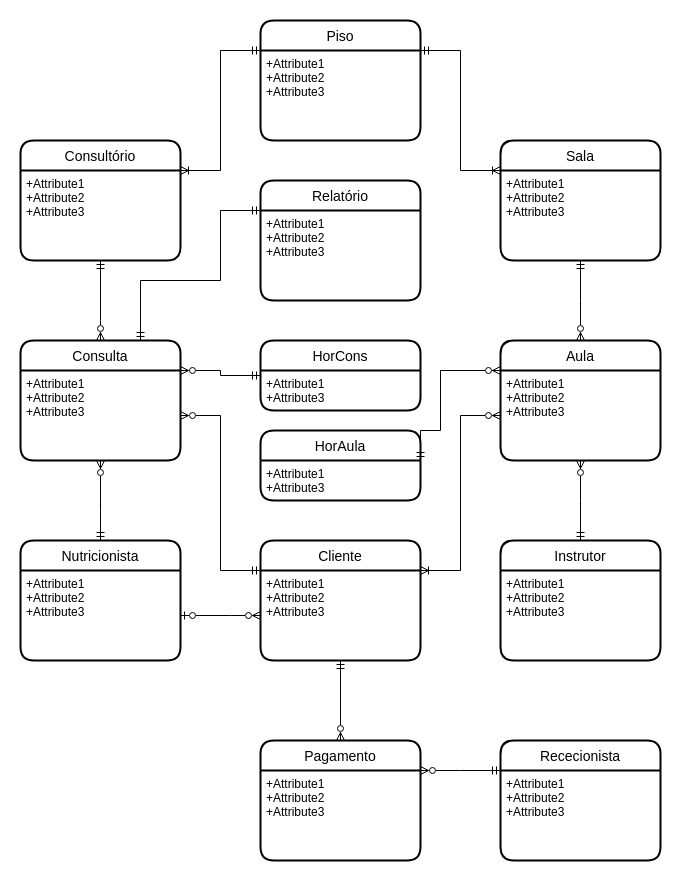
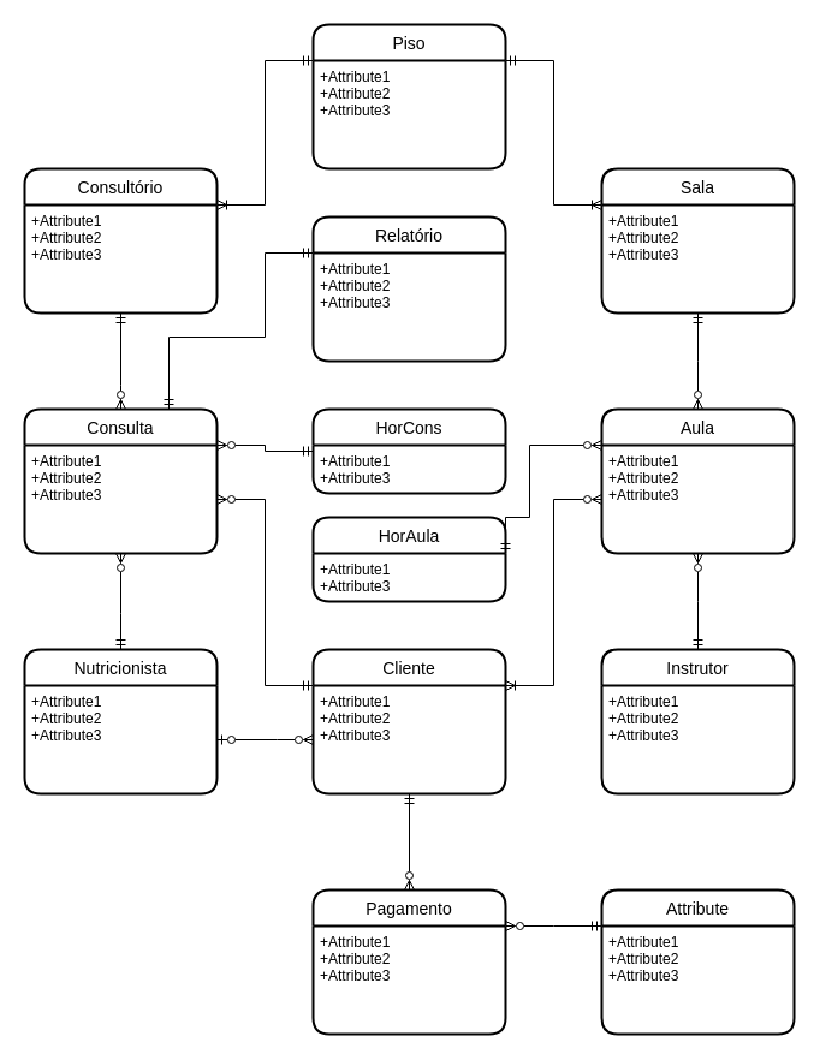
  <mxCell id="0" />
  <mxCell id="1" parent="0" />
- <mxCell id="2" value="Rececionista" style="swimlane;childLayout=stackLayout;horizontal=1;startSize=30;horizontalStack=0;rounded=1;fontSize=14;fontStyle=0;strokeWidth=2;resizeParent=0;resizeLast=1;shadow=0;dashed=0;align=center;" vertex="1" parent="1"><mxGeometry x="500" y="740" width="160" height="120" as="geometry" /></mxCell>
+ <mxCell id="2" value="Attribute" style="swimlane;childLayout=stackLayout;horizontal=1;startSize=30;horizontalStack=0;rounded=1;fontSize=14;fontStyle=0;strokeWidth=2;resizeParent=0;resizeLast=1;shadow=0;dashed=0;align=center;" vertex="1" parent="1"><mxGeometry x="500" y="740" width="160" height="120" as="geometry" /></mxCell>
  <mxCell id="3" value="+Attribute1&#10;+Attribute2&#10;+Attribute3" style="align=left;strokeColor=none;fillColor=none;spacingLeft=4;fontSize=12;verticalAlign=top;resizable=0;rotatable=0;part=1;" vertex="1" parent="2"><mxGeometry y="30" width="160" height="90" as="geometry" /></mxCell>
  <mxCell id="4" value="HorCons" style="swimlane;childLayout=stackLayout;horizontal=1;startSize=30;horizontalStack=0;rounded=1;fontSize=14;fontStyle=0;strokeWidth=2;resizeParent=0;resizeLast=1;shadow=0;dashed=0;align=center;" vertex="1" parent="1"><mxGeometry x="260" y="340" width="160" height="70" as="geometry" /></mxCell>
  <mxCell id="5" value="+Attribute1&#10;+Attribute3" style="align=left;strokeColor=none;fillColor=none;spacingLeft=4;fontSize=12;verticalAlign=top;resizable=0;rotatable=0;part=1;" vertex="1" parent="4"><mxGeometry y="30" width="160" height="40" as="geometry" /></mxCell>
  <mxCell id="6" value="Consultório" style="swimlane;childLayout=stackLayout;horizontal=1;startSize=30;horizontalStack=0;rounded=1;fontSize=14;fontStyle=0;strokeWidth=2;resizeParent=0;resizeLast=1;shadow=0;dashed=0;align=center;" vertex="1" parent="1"><mxGeometry x="20" y="140" width="160" height="120" as="geometry" /></mxCell>
  <mxCell id="7" value="+Attribute1&#10;+Attribute2&#10;+Attribute3" style="align=left;strokeColor=none;fillColor=none;spacingLeft=4;fontSize=12;verticalAlign=top;resizable=0;rotatable=0;part=1;" vertex="1" parent="6"><mxGeometry y="30" width="160" height="90" as="geometry" /></mxCell>
  <mxCell id="8" value="Sala" style="swimlane;childLayout=stackLayout;horizontal=1;startSize=30;horizontalStack=0;rounded=1;fontSize=14;fontStyle=0;strokeWidth=2;resizeParent=0;resizeLast=1;shadow=0;dashed=0;align=center;" vertex="1" parent="1"><mxGeometry x="500" y="140" width="160" height="120" as="geometry" /></mxCell>
  <mxCell id="9" value="+Attribute1&#10;+Attribute2&#10;+Attribute3" style="align=left;strokeColor=none;fillColor=none;spacingLeft=4;fontSize=12;verticalAlign=top;resizable=0;rotatable=0;part=1;" vertex="1" parent="8"><mxGeometry y="30" width="160" height="90" as="geometry" /></mxCell>
  <mxCell id="10" value="Aula" style="swimlane;childLayout=stackLayout;horizontal=1;startSize=30;horizontalStack=0;rounded=1;fontSize=14;fontStyle=0;strokeWidth=2;resizeParent=0;resizeLast=1;shadow=0;dashed=0;align=center;" vertex="1" parent="1"><mxGeometry x="500" y="340" width="160" height="120" as="geometry" /></mxCell>
  <mxCell id="11" value="+Attribute1&#10;+Attribute2&#10;+Attribute3" style="align=left;strokeColor=none;fillColor=none;spacingLeft=4;fontSize=12;verticalAlign=top;resizable=0;rotatable=0;part=1;" vertex="1" parent="10"><mxGeometry y="30" width="160" height="90" as="geometry" /></mxCell>
  <mxCell id="12" value="Consulta" style="swimlane;childLayout=stackLayout;horizontal=1;startSize=30;horizontalStack=0;rounded=1;fontSize=14;fontStyle=0;strokeWidth=2;resizeParent=0;resizeLast=1;shadow=0;dashed=0;align=center;" vertex="1" parent="1"><mxGeometry x="20" y="340" width="160" height="120" as="geometry" /></mxCell>
  <mxCell id="13" value="+Attribute1&#10;+Attribute2&#10;+Attribute3" style="align=left;strokeColor=none;fillColor=none;spacingLeft=4;fontSize=12;verticalAlign=top;resizable=0;rotatable=0;part=1;" vertex="1" parent="12"><mxGeometry y="30" width="160" height="90" as="geometry" /></mxCell>
  <mxCell id="14" value="Pagamento" style="swimlane;childLayout=stackLayout;horizontal=1;startSize=30;horizontalStack=0;rounded=1;fontSize=14;fontStyle=0;strokeWidth=2;resizeParent=0;resizeLast=1;shadow=0;dashed=0;align=center;" vertex="1" parent="1"><mxGeometry x="260" y="740" width="160" height="120" as="geometry" /></mxCell>
  <mxCell id="15" value="+Attribute1&#10;+Attribute2&#10;+Attribute3" style="align=left;strokeColor=none;fillColor=none;spacingLeft=4;fontSize=12;verticalAlign=top;resizable=0;rotatable=0;part=1;" vertex="1" parent="14"><mxGeometry y="30" width="160" height="90" as="geometry" /></mxCell>
  <mxCell id="16" value="Relatório" style="swimlane;childLayout=stackLayout;horizontal=1;startSize=30;horizontalStack=0;rounded=1;fontSize=14;fontStyle=0;strokeWidth=2;resizeParent=0;resizeLast=1;shadow=0;dashed=0;align=center;" vertex="1" parent="1"><mxGeometry x="260" y="180" width="160" height="120" as="geometry" /></mxCell>
  <mxCell id="17" value="+Attribute1&#10;+Attribute2&#10;+Attribute3" style="align=left;strokeColor=none;fillColor=none;spacingLeft=4;fontSize=12;verticalAlign=top;resizable=0;rotatable=0;part=1;" vertex="1" parent="16"><mxGeometry y="30" width="160" height="90" as="geometry" /></mxCell>
  <mxCell id="18" value="Nutricionista" style="swimlane;childLayout=stackLayout;horizontal=1;startSize=30;horizontalStack=0;rounded=1;fontSize=14;fontStyle=0;strokeWidth=2;resizeParent=0;resizeLast=1;shadow=0;dashed=0;align=center;" vertex="1" parent="1"><mxGeometry x="20" y="540" width="160" height="120" as="geometry" /></mxCell>
  <mxCell id="19" value="+Attribute1&#10;+Attribute2&#10;+Attribute3" style="align=left;strokeColor=none;fillColor=none;spacingLeft=4;fontSize=12;verticalAlign=top;resizable=0;rotatable=0;part=1;" vertex="1" parent="18"><mxGeometry y="30" width="160" height="90" as="geometry" /></mxCell>
  <mxCell id="20" value="Instrutor" style="swimlane;childLayout=stackLayout;horizontal=1;startSize=30;horizontalStack=0;rounded=1;fontSize=14;fontStyle=0;strokeWidth=2;resizeParent=0;resizeLast=1;shadow=0;dashed=0;align=center;" vertex="1" parent="1"><mxGeometry x="500" y="540" width="160" height="120" as="geometry" /></mxCell>
  <mxCell id="21" value="+Attribute1&#10;+Attribute2&#10;+Attribute3" style="align=left;strokeColor=none;fillColor=none;spacingLeft=4;fontSize=12;verticalAlign=top;resizable=0;rotatable=0;part=1;" vertex="1" parent="20"><mxGeometry y="30" width="160" height="90" as="geometry" /></mxCell>
  <mxCell id="22" value="Cliente" style="swimlane;childLayout=stackLayout;horizontal=1;startSize=30;horizontalStack=0;rounded=1;fontSize=14;fontStyle=0;strokeWidth=2;resizeParent=0;resizeLast=1;shadow=0;dashed=0;align=center;" vertex="1" parent="1"><mxGeometry x="260" y="540" width="160" height="120" as="geometry" /></mxCell>
  <mxCell id="23" value="+Attribute1&#10;+Attribute2&#10;+Attribute3" style="align=left;strokeColor=none;fillColor=none;spacingLeft=4;fontSize=12;verticalAlign=top;resizable=0;rotatable=0;part=1;" vertex="1" parent="22"><mxGeometry y="30" width="160" height="90" as="geometry" /></mxCell>
  <mxCell id="24" value="Piso" style="swimlane;childLayout=stackLayout;horizontal=1;startSize=30;horizontalStack=0;rounded=1;fontSize=14;fontStyle=0;strokeWidth=2;resizeParent=0;resizeLast=1;shadow=0;dashed=0;align=center;" vertex="1" parent="1"><mxGeometry x="260" y="20" width="160" height="120" as="geometry" /></mxCell>
  <mxCell id="25" value="+Attribute1&#10;+Attribute2&#10;+Attribute3" style="align=left;strokeColor=none;fillColor=none;spacingLeft=4;fontSize=12;verticalAlign=top;resizable=0;rotatable=0;part=1;" vertex="1" parent="24"><mxGeometry y="30" width="160" height="90" as="geometry" /></mxCell>
  <mxCell id="26" value="" style="edgeStyle=orthogonalEdgeStyle;fontSize=12;html=1;endArrow=ERoneToMany;startArrow=ERmandOne;rounded=0;entryX=1;entryY=0.25;entryDx=0;entryDy=0;exitX=0;exitY=0;exitDx=0;exitDy=0;" edge="1" parent="1" source="25" target="6"><mxGeometry width="100" height="100" relative="1" as="geometry"><mxPoint x="-170" y="280" as="sourcePoint" /><mxPoint x="-70" y="180" as="targetPoint" /><Array as="points"><mxPoint x="220" y="50" /><mxPoint x="220" y="170" /></Array></mxGeometry></mxCell>
  <mxCell id="27" value="" style="edgeStyle=orthogonalEdgeStyle;fontSize=12;html=1;endArrow=ERoneToMany;startArrow=ERmandOne;rounded=0;entryX=0;entryY=0;entryDx=0;entryDy=0;exitX=1;exitY=0;exitDx=0;exitDy=0;" edge="1" parent="1" source="25" target="9"><mxGeometry width="100" height="100" relative="1" as="geometry"><mxPoint x="270" y="20" as="sourcePoint" /><mxPoint x="110" y="150" as="targetPoint" /><Array as="points"><mxPoint x="460" y="50" /><mxPoint x="460" y="170" /></Array></mxGeometry></mxCell>
  <mxCell id="28" value="" style="edgeStyle=orthogonalEdgeStyle;fontSize=12;html=1;endArrow=ERzeroToMany;startArrow=ERmandOne;rounded=0;entryX=0.5;entryY=0;entryDx=0;entryDy=0;exitX=0.5;exitY=1;exitDx=0;exitDy=0;endFill=0;" edge="1" parent="1" source="9" target="10"><mxGeometry width="100" height="100" relative="1" as="geometry"><mxPoint x="280" y="30" as="sourcePoint" /><mxPoint x="120" y="160" as="targetPoint" /><Array as="points"><mxPoint x="580" y="300" /><mxPoint x="580" y="300" /></Array></mxGeometry></mxCell>
  <mxCell id="29" value="" style="edgeStyle=orthogonalEdgeStyle;fontSize=12;html=1;endArrow=ERzeroToMany;startArrow=ERmandOne;rounded=0;entryX=0.5;entryY=1;entryDx=0;entryDy=0;exitX=0.5;exitY=0;exitDx=0;exitDy=0;endFill=0;" edge="1" parent="1" source="20" target="11"><mxGeometry width="100" height="100" relative="1" as="geometry"><mxPoint x="590" y="270" as="sourcePoint" /><mxPoint x="590" y="350" as="targetPoint" /><Array as="points"><mxPoint x="580" y="500" /><mxPoint x="580" y="500" /></Array></mxGeometry></mxCell>
  <mxCell id="30" value="" style="edgeStyle=orthogonalEdgeStyle;fontSize=12;html=1;endArrow=ERoneToMany;startArrow=ERzeroToMany;rounded=0;entryX=1;entryY=0;entryDx=0;entryDy=0;exitX=0;exitY=0.5;exitDx=0;exitDy=0;endFill=0;startFill=0;" edge="1" parent="1" source="11" target="23"><mxGeometry width="100" height="100" relative="1" as="geometry"><mxPoint x="590" y="550" as="sourcePoint" /><mxPoint x="590" y="470" as="targetPoint" /><Array as="points"><mxPoint x="460" y="415" /><mxPoint x="460" y="570" /></Array></mxGeometry></mxCell>
  <mxCell id="31" value="" style="edgeStyle=orthogonalEdgeStyle;fontSize=12;html=1;endArrow=ERzeroToMany;startArrow=ERmandOne;rounded=0;entryX=1;entryY=0;entryDx=0;entryDy=0;exitX=0;exitY=0;exitDx=0;exitDy=0;endFill=0;" edge="1" parent="1" source="3" target="15"><mxGeometry width="100" height="100" relative="1" as="geometry"><mxPoint x="590" y="550" as="sourcePoint" /><mxPoint x="590" y="470" as="targetPoint" /><Array as="points"><mxPoint x="460" y="770" /><mxPoint x="460" y="770" /></Array></mxGeometry></mxCell>
  <mxCell id="32" value="" style="edgeStyle=orthogonalEdgeStyle;fontSize=12;html=1;endArrow=ERzeroToMany;startArrow=ERmandOne;rounded=0;entryX=0.5;entryY=0;entryDx=0;entryDy=0;exitX=0.5;exitY=1;exitDx=0;exitDy=0;endFill=0;" edge="1" parent="1" source="23" target="14"><mxGeometry width="100" height="100" relative="1" as="geometry"><mxPoint x="510" y="780" as="sourcePoint" /><mxPoint x="430" y="780" as="targetPoint" /><Array as="points" /></mxGeometry></mxCell>
  <mxCell id="33" value="" style="edgeStyle=orthogonalEdgeStyle;fontSize=12;html=1;endArrow=ERzeroToMany;startArrow=ERzeroToOne;rounded=0;entryX=0;entryY=0.5;entryDx=0;entryDy=0;exitX=1;exitY=0.5;exitDx=0;exitDy=0;endFill=0;startFill=0;" edge="1" parent="1" source="19" target="23"><mxGeometry width="100" height="100" relative="1" as="geometry"><mxPoint x="350" y="670" as="sourcePoint" /><mxPoint x="350" y="750" as="targetPoint" /><Array as="points"><mxPoint x="230" y="615" /><mxPoint x="230" y="615" /></Array></mxGeometry></mxCell>
  <mxCell id="34" value="" style="edgeStyle=orthogonalEdgeStyle;fontSize=12;html=1;endArrow=ERzeroToMany;startArrow=ERmandOne;rounded=0;entryX=0.5;entryY=1;entryDx=0;entryDy=0;exitX=0.5;exitY=0;exitDx=0;exitDy=0;endFill=0;startFill=0;" edge="1" parent="1" source="18" target="13"><mxGeometry width="100" height="100" relative="1" as="geometry"><mxPoint x="190" y="580" as="sourcePoint" /><mxPoint x="270" y="580" as="targetPoint" /><Array as="points"><mxPoint x="100" y="510" /><mxPoint x="100" y="510" /></Array></mxGeometry></mxCell>
  <mxCell id="35" value="" style="edgeStyle=orthogonalEdgeStyle;fontSize=12;html=1;endArrow=ERzeroToMany;startArrow=ERmandOne;rounded=0;exitX=0.5;exitY=1;exitDx=0;exitDy=0;endFill=0;startFill=0;entryX=0.5;entryY=0;entryDx=0;entryDy=0;" edge="1" parent="1" source="7" target="12"><mxGeometry width="100" height="100" relative="1" as="geometry"><mxPoint x="110" y="550" as="sourcePoint" /><mxPoint x="120" y="300" as="targetPoint" /><Array as="points"><mxPoint x="100" y="320" /><mxPoint x="100" y="320" /></Array></mxGeometry></mxCell>
  <mxCell id="36" value="" style="fontSize=12;html=1;endArrow=ERzeroToMany;startArrow=ERmandOne;rounded=0;entryX=1;entryY=0.5;entryDx=0;entryDy=0;exitX=0;exitY=0;exitDx=0;exitDy=0;endFill=0;startFill=0;edgeStyle=orthogonalEdgeStyle;" edge="1" parent="1" source="23" target="13"><mxGeometry width="100" height="100" relative="1" as="geometry"><mxPoint x="190" y="580" as="sourcePoint" /><mxPoint x="270" y="580" as="targetPoint" /><Array as="points"><mxPoint x="220" y="570" /><mxPoint x="220" y="415" /></Array></mxGeometry></mxCell>
  <mxCell id="37" value="HorAula" style="swimlane;childLayout=stackLayout;horizontal=1;startSize=30;horizontalStack=0;rounded=1;fontSize=14;fontStyle=0;strokeWidth=2;resizeParent=0;resizeLast=1;shadow=0;dashed=0;align=center;" vertex="1" parent="1"><mxGeometry x="260" y="430" width="160" height="70" as="geometry" /></mxCell>
  <mxCell id="38" value="+Attribute1&#10;+Attribute3" style="align=left;strokeColor=none;fillColor=none;spacingLeft=4;fontSize=12;verticalAlign=top;resizable=0;rotatable=0;part=1;" vertex="1" parent="37"><mxGeometry y="30" width="160" height="40" as="geometry" /></mxCell>
  <mxCell id="39" value="" style="edgeStyle=orthogonalEdgeStyle;fontSize=12;html=1;endArrow=ERmandOne;startArrow=ERmandOne;rounded=0;entryX=0;entryY=0;entryDx=0;entryDy=0;exitX=0.75;exitY=0;exitDx=0;exitDy=0;" edge="1" parent="1" source="12" target="17"><mxGeometry width="100" height="100" relative="1" as="geometry"><mxPoint x="-270" y="610" as="sourcePoint" /><mxPoint x="-170" y="510" as="targetPoint" /><Array as="points"><mxPoint x="140" y="280" /><mxPoint x="220" y="280" /><mxPoint x="220" y="210" /></Array></mxGeometry></mxCell>
  <mxCell id="40" value="" style="edgeStyle=orthogonalEdgeStyle;fontSize=12;html=1;endArrow=ERzeroToMany;startArrow=ERmandOne;rounded=0;exitX=0;exitY=0.5;exitDx=0;exitDy=0;endFill=0;startFill=0;entryX=1;entryY=0;entryDx=0;entryDy=0;" edge="1" parent="1" source="4" target="13"><mxGeometry width="100" height="100" relative="1" as="geometry"><mxPoint x="110" y="270" as="sourcePoint" /><mxPoint x="110" y="350" as="targetPoint" /><Array as="points"><mxPoint x="220" y="375" /><mxPoint x="220" y="370" /></Array></mxGeometry></mxCell>
  <mxCell id="41" value="" style="edgeStyle=orthogonalEdgeStyle;fontSize=12;html=1;endArrow=ERzeroToMany;startArrow=ERmandOne;rounded=0;exitX=1;exitY=0;exitDx=0;exitDy=0;endFill=0;startFill=0;entryX=0;entryY=0;entryDx=0;entryDy=0;" edge="1" parent="1" source="38" target="11"><mxGeometry width="100" height="100" relative="1" as="geometry"><mxPoint x="270" y="345" as="sourcePoint" /><mxPoint x="190" y="380" as="targetPoint" /><Array as="points"><mxPoint x="440" y="430" /><mxPoint x="440" y="370" /></Array></mxGeometry></mxCell>
